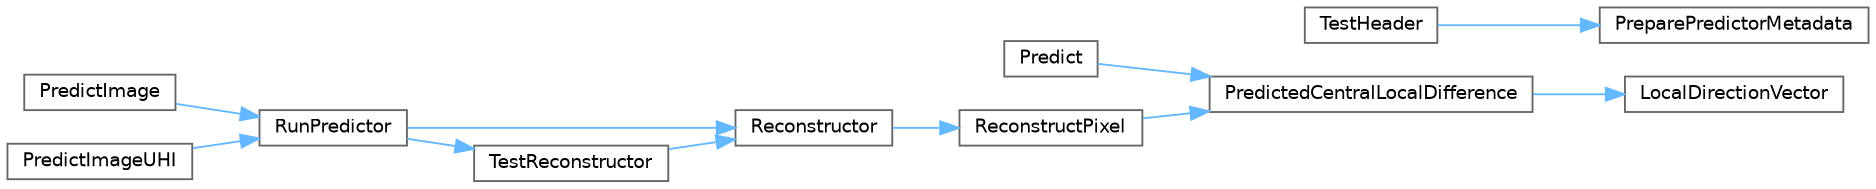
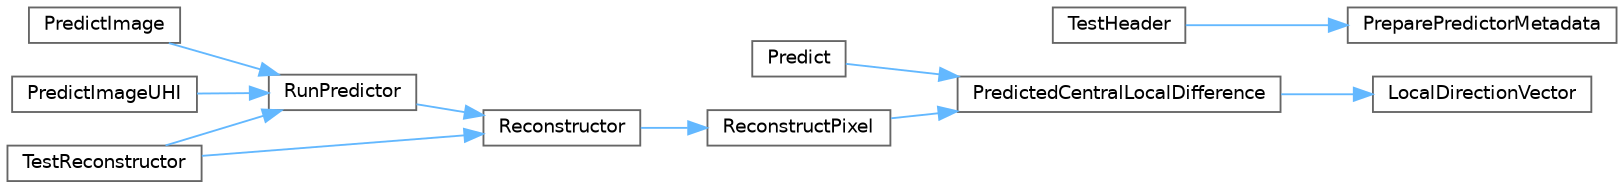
  digraph {
    rankdir=RL
    node [color=grey40 fillcolor=white fontname=Helvetica fontsize=10 shape=box style=filled]
    edge [color=steelblue1 dir=back fontname=Helvetica fontsize=10 labelfontname=Helvetica labelfontsize=10 style=solid]
    n1 [height=0.2 label=LocalDirectionVector width=0.4]
    n2 [height=0.2 label=PredictedCentralLocalDifference width=0.4]
    n3 [height=0.2 label=PreparePredictorMetadata width=0.4]
    n4 [height=0.2 label=TestHeader width=0.4]
    n5 [height=0.2 label=Predict width=0.4]
    n6 [height=0.2 label=ReconstructPixel width=0.4]
    n7 [height=0.2 label=Reconstructor width=0.4]
    n8 [height=0.2 label=RunPredictor width=0.4]
    n9 [height=0.2 label=PredictImage width=0.4]
    n10 [height=0.2 label=PredictImageUHI width=0.4]
    n11 [height=0.2 label=TestReconstructor width=0.4]
    n1 -> n2
    n2 -> n5
    n2 -> n6
    n3 -> n4
    n6 -> n7
    n7 -> n8
    n7 -> n11
    n8 -> n9
    n8 -> n10
-   n11 -> n8
+   n8 -> n11
  }
